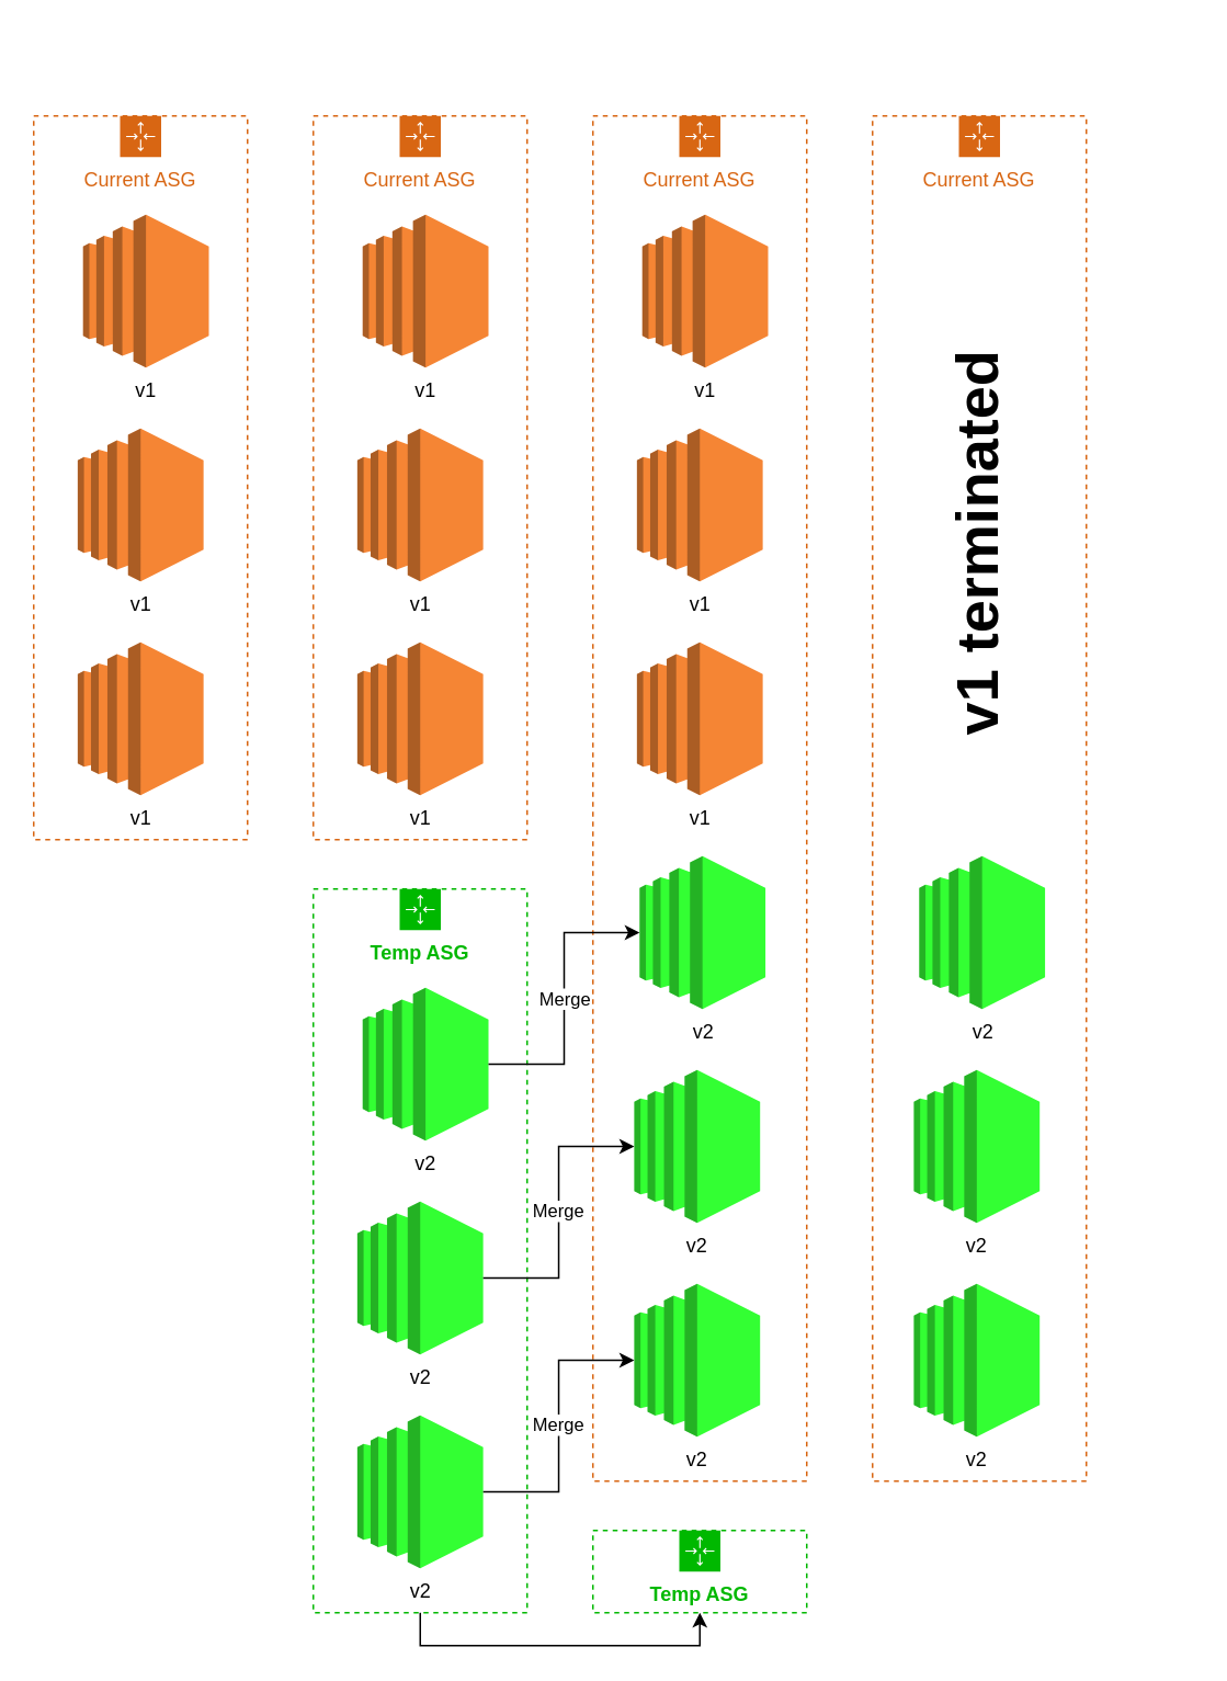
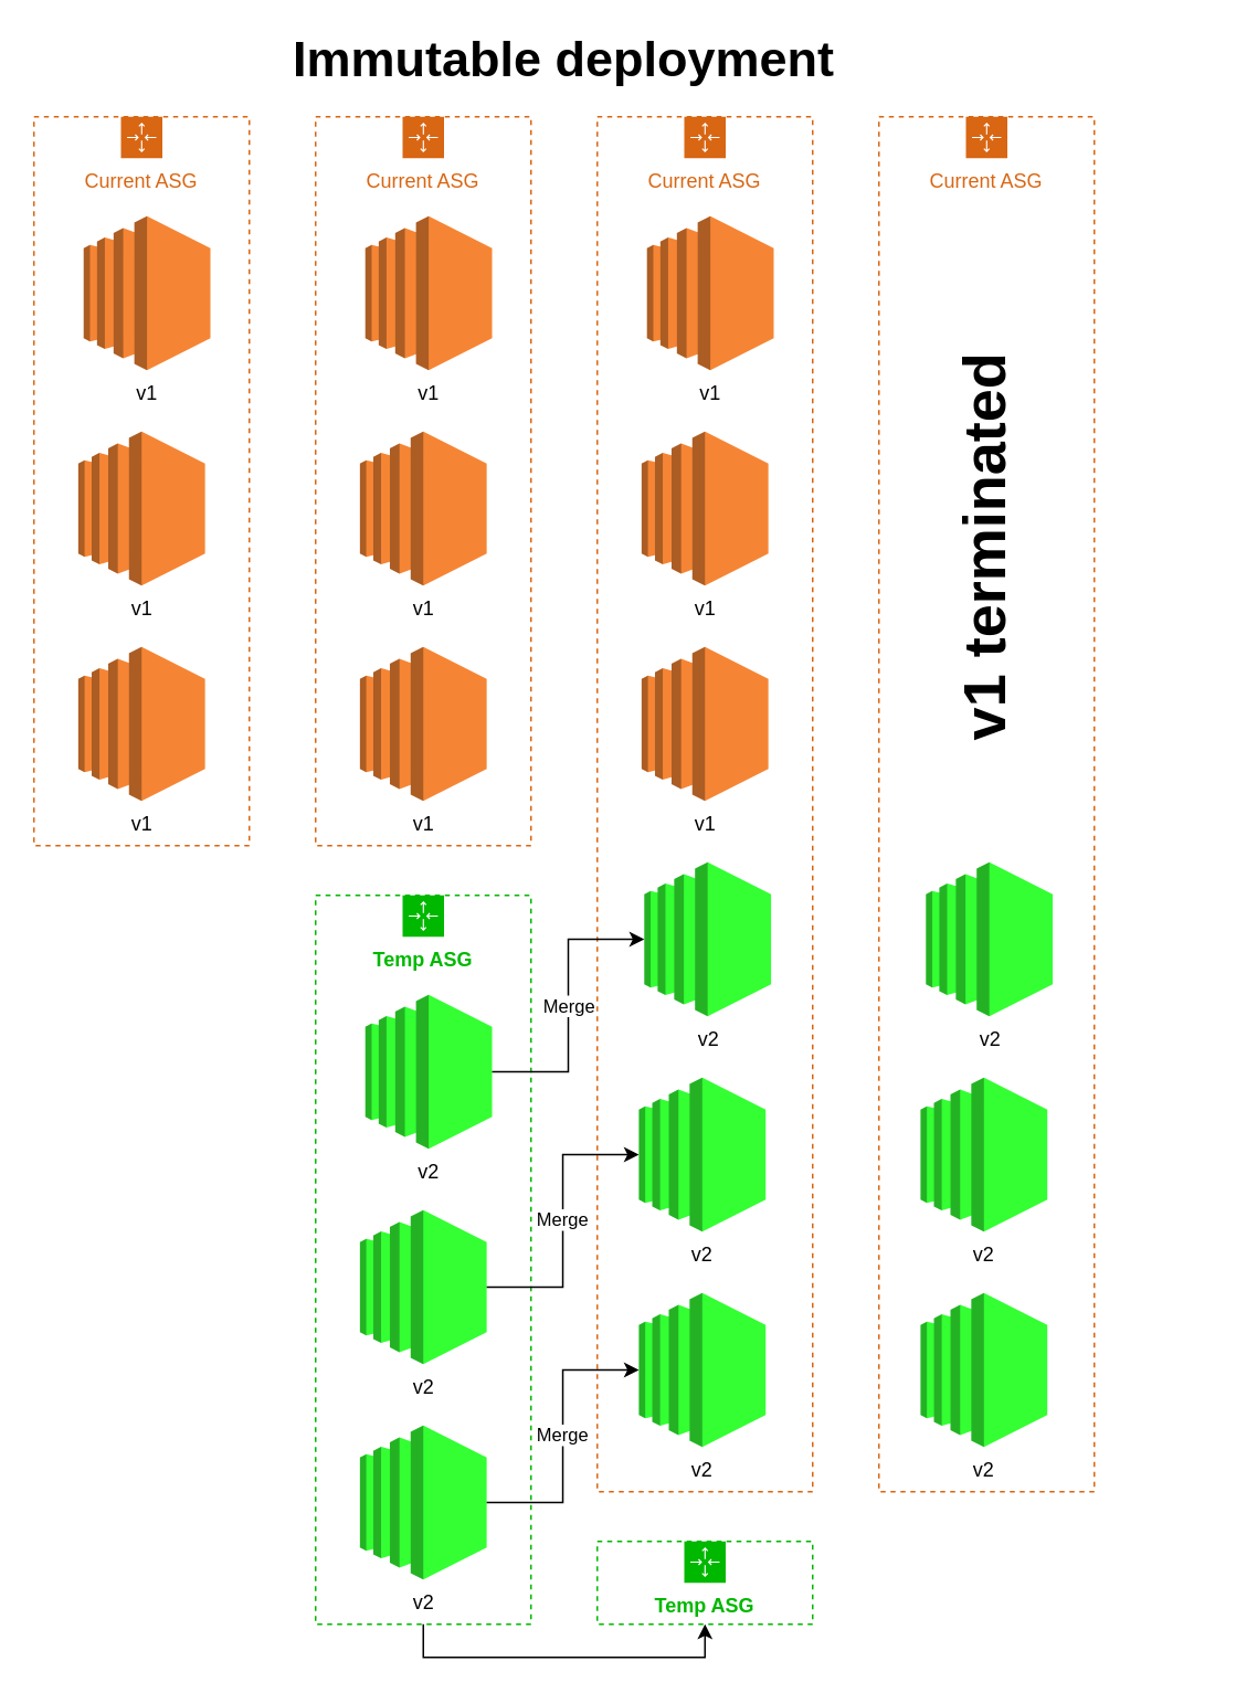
  <mxCell id="0" />
  <mxCell id="1" parent="0" />
  <mxCell id="2" value="Current ASG" style="points=[[0,0],[0.25,0],[0.5,0],[0.75,0],[1,0],[1,0.25],[1,0.5],[1,0.75],[1,1],[0.75,1],[0.5,1],[0.25,1],[0,1],[0,0.75],[0,0.5],[0,0.25]];outlineConnect=0;gradientColor=none;html=1;whiteSpace=wrap;fontSize=12;fontStyle=0;container=1;pointerEvents=0;collapsible=0;recursiveResize=0;shape=mxgraph.aws4.groupCenter;grIcon=mxgraph.aws4.group_auto_scaling_group;grStroke=1;strokeColor=#D86613;fillColor=none;verticalAlign=top;align=center;fontColor=#D86613;dashed=1;spacingTop=25;" parent="1" vertex="1"><mxGeometry x="20" y="70" width="130" height="440" as="geometry" /></mxCell>
  <mxCell id="3" value="v1" style="outlineConnect=0;dashed=0;verticalLabelPosition=bottom;verticalAlign=top;align=center;html=1;shape=mxgraph.aws3.ec2;fillColor=#F58534;gradientColor=none;" parent="2" vertex="1"><mxGeometry x="30" y="60" width="76.5" height="93" as="geometry" /></mxCell>
  <mxCell id="4" value="v1" style="outlineConnect=0;dashed=0;verticalLabelPosition=bottom;verticalAlign=top;align=center;html=1;shape=mxgraph.aws3.ec2;fillColor=#F58534;gradientColor=none;" parent="2" vertex="1"><mxGeometry x="26.75" y="190" width="76.5" height="93" as="geometry" /></mxCell>
  <mxCell id="5" value="v1" style="outlineConnect=0;dashed=0;verticalLabelPosition=bottom;verticalAlign=top;align=center;html=1;shape=mxgraph.aws3.ec2;fillColor=#F58534;gradientColor=none;" parent="2" vertex="1"><mxGeometry x="26.75" y="320" width="76.5" height="93" as="geometry" /></mxCell>
  <mxCell id="6" value="Current ASG" style="points=[[0,0],[0.25,0],[0.5,0],[0.75,0],[1,0],[1,0.25],[1,0.5],[1,0.75],[1,1],[0.75,1],[0.5,1],[0.25,1],[0,1],[0,0.75],[0,0.5],[0,0.25]];outlineConnect=0;gradientColor=none;html=1;whiteSpace=wrap;fontSize=12;fontStyle=0;container=1;pointerEvents=0;collapsible=0;recursiveResize=0;shape=mxgraph.aws4.groupCenter;grIcon=mxgraph.aws4.group_auto_scaling_group;grStroke=1;strokeColor=#D86613;fillColor=none;verticalAlign=top;align=center;fontColor=#D86613;dashed=1;spacingTop=25;" parent="1" vertex="1"><mxGeometry x="190" y="70" width="130" height="440" as="geometry" /></mxCell>
  <mxCell id="7" value="v1" style="outlineConnect=0;dashed=0;verticalLabelPosition=bottom;verticalAlign=top;align=center;html=1;shape=mxgraph.aws3.ec2;fillColor=#F58534;gradientColor=none;" parent="6" vertex="1"><mxGeometry x="30" y="60" width="76.5" height="93" as="geometry" /></mxCell>
  <mxCell id="8" value="v1" style="outlineConnect=0;dashed=0;verticalLabelPosition=bottom;verticalAlign=top;align=center;html=1;shape=mxgraph.aws3.ec2;fillColor=#F58534;gradientColor=none;" parent="6" vertex="1"><mxGeometry x="26.75" y="190" width="76.5" height="93" as="geometry" /></mxCell>
  <mxCell id="9" value="v1" style="outlineConnect=0;dashed=0;verticalLabelPosition=bottom;verticalAlign=top;align=center;html=1;shape=mxgraph.aws3.ec2;fillColor=#F58534;gradientColor=none;" parent="6" vertex="1"><mxGeometry x="26.75" y="320" width="76.5" height="93" as="geometry" /></mxCell>
  <mxCell id="10" value="Current ASG" style="points=[[0,0],[0.25,0],[0.5,0],[0.75,0],[1,0],[1,0.25],[1,0.5],[1,0.75],[1,1],[0.75,1],[0.5,1],[0.25,1],[0,1],[0,0.75],[0,0.5],[0,0.25]];outlineConnect=0;gradientColor=none;html=1;whiteSpace=wrap;fontSize=12;fontStyle=0;container=1;pointerEvents=0;collapsible=0;recursiveResize=0;shape=mxgraph.aws4.groupCenter;grIcon=mxgraph.aws4.group_auto_scaling_group;grStroke=1;strokeColor=#D86613;fillColor=none;verticalAlign=top;align=center;fontColor=#D86613;dashed=1;spacingTop=25;" parent="1" vertex="1"><mxGeometry x="360" y="70" width="130" height="830" as="geometry" /></mxCell>
  <mxCell id="11" value="v1" style="outlineConnect=0;dashed=0;verticalLabelPosition=bottom;verticalAlign=top;align=center;html=1;shape=mxgraph.aws3.ec2;fillColor=#F58534;gradientColor=none;" parent="10" vertex="1"><mxGeometry x="30" y="60" width="76.5" height="93" as="geometry" /></mxCell>
  <mxCell id="12" value="v1" style="outlineConnect=0;dashed=0;verticalLabelPosition=bottom;verticalAlign=top;align=center;html=1;shape=mxgraph.aws3.ec2;fillColor=#F58534;gradientColor=none;" parent="10" vertex="1"><mxGeometry x="26.75" y="190" width="76.5" height="93" as="geometry" /></mxCell>
  <mxCell id="13" value="v1" style="outlineConnect=0;dashed=0;verticalLabelPosition=bottom;verticalAlign=top;align=center;html=1;shape=mxgraph.aws3.ec2;fillColor=#F58534;gradientColor=none;" parent="10" vertex="1"><mxGeometry x="26.75" y="320" width="76.5" height="93" as="geometry" /></mxCell>
  <mxCell id="14" value="v2" style="outlineConnect=0;dashed=0;verticalLabelPosition=bottom;verticalAlign=top;align=center;html=1;shape=mxgraph.aws3.ec2;fillColor=#33ff33;gradientColor=none;" parent="10" vertex="1"><mxGeometry x="28.38" y="450" width="76.5" height="93" as="geometry" /></mxCell>
  <mxCell id="15" value="v2" style="outlineConnect=0;dashed=0;verticalLabelPosition=bottom;verticalAlign=top;align=center;html=1;shape=mxgraph.aws3.ec2;fillColor=#33ff33;gradientColor=none;" parent="10" vertex="1"><mxGeometry x="25.13" y="580" width="76.5" height="93" as="geometry" /></mxCell>
  <mxCell id="16" value="v2" style="outlineConnect=0;dashed=0;verticalLabelPosition=bottom;verticalAlign=top;align=center;html=1;shape=mxgraph.aws3.ec2;fillColor=#33ff33;gradientColor=none;" parent="10" vertex="1"><mxGeometry x="25.13" y="710" width="76.5" height="93" as="geometry" /></mxCell>
  <mxCell id="17" style="edgeStyle=orthogonalEdgeStyle;rounded=0;orthogonalLoop=1;jettySize=auto;html=1;entryX=0.5;entryY=1;entryDx=0;entryDy=0;" parent="1" source="18" target="25" edge="1"><mxGeometry relative="1" as="geometry"><Array as="points"><mxPoint x="255" y="1000" /><mxPoint x="425" y="1000" /></Array></mxGeometry></mxCell>
  <mxCell id="18" value="Temp ASG" style="points=[[0,0],[0.25,0],[0.5,0],[0.75,0],[1,0],[1,0.25],[1,0.5],[1,0.75],[1,1],[0.75,1],[0.5,1],[0.25,1],[0,1],[0,0.75],[0,0.5],[0,0.25]];outlineConnect=0;gradientColor=none;html=1;whiteSpace=wrap;fontSize=12;fontStyle=1;container=1;pointerEvents=0;collapsible=0;recursiveResize=0;shape=mxgraph.aws4.groupCenter;grIcon=mxgraph.aws4.group_auto_scaling_group;grStroke=1;strokeColor=#00b800;fillColor=none;verticalAlign=top;align=center;fontColor=#00b800;dashed=1;spacingTop=25;" parent="1" vertex="1"><mxGeometry x="190" y="540" width="130" height="440" as="geometry" /></mxCell>
  <mxCell id="19" value="v2" style="outlineConnect=0;dashed=0;verticalLabelPosition=bottom;verticalAlign=top;align=center;html=1;shape=mxgraph.aws3.ec2;fillColor=#33ff33;gradientColor=none;" parent="18" vertex="1"><mxGeometry x="30" y="60" width="76.5" height="93" as="geometry" /></mxCell>
  <mxCell id="20" value="v2" style="outlineConnect=0;dashed=0;verticalLabelPosition=bottom;verticalAlign=top;align=center;html=1;shape=mxgraph.aws3.ec2;fillColor=#33ff33;gradientColor=none;" parent="18" vertex="1"><mxGeometry x="26.75" y="190" width="76.5" height="93" as="geometry" /></mxCell>
  <mxCell id="21" value="v2" style="outlineConnect=0;dashed=0;verticalLabelPosition=bottom;verticalAlign=top;align=center;html=1;shape=mxgraph.aws3.ec2;fillColor=#33ff33;gradientColor=none;" parent="18" vertex="1"><mxGeometry x="26.75" y="320" width="76.5" height="93" as="geometry" /></mxCell>
  <mxCell id="22" value="Merge" style="edgeStyle=orthogonalEdgeStyle;rounded=0;orthogonalLoop=1;jettySize=auto;html=1;entryX=0;entryY=0.5;entryDx=0;entryDy=0;entryPerimeter=0;" parent="1" source="19" target="14" edge="1"><mxGeometry relative="1" as="geometry" /></mxCell>
  <mxCell id="23" value="Merge" style="edgeStyle=orthogonalEdgeStyle;rounded=0;orthogonalLoop=1;jettySize=auto;html=1;entryX=0;entryY=0.5;entryDx=0;entryDy=0;entryPerimeter=0;" parent="1" source="20" target="15" edge="1"><mxGeometry relative="1" as="geometry" /></mxCell>
  <mxCell id="24" value="Merge" style="edgeStyle=orthogonalEdgeStyle;rounded=0;orthogonalLoop=1;jettySize=auto;html=1;" parent="1" source="21" target="16" edge="1"><mxGeometry relative="1" as="geometry" /></mxCell>
  <mxCell id="25" value="Temp ASG" style="points=[[0,0],[0.25,0],[0.5,0],[0.75,0],[1,0],[1,0.25],[1,0.5],[1,0.75],[1,1],[0.75,1],[0.5,1],[0.25,1],[0,1],[0,0.75],[0,0.5],[0,0.25]];outlineConnect=0;gradientColor=none;html=1;whiteSpace=wrap;fontSize=12;fontStyle=1;container=1;pointerEvents=0;collapsible=0;recursiveResize=0;shape=mxgraph.aws4.groupCenter;grIcon=mxgraph.aws4.group_auto_scaling_group;grStroke=1;strokeColor=#00b800;fillColor=none;verticalAlign=top;align=center;fontColor=#00b800;dashed=1;spacingTop=25;" parent="1" vertex="1"><mxGeometry x="360" y="930" width="130" height="50" as="geometry" /></mxCell>
  <mxCell id="26" value="Current ASG" style="points=[[0,0],[0.25,0],[0.5,0],[0.75,0],[1,0],[1,0.25],[1,0.5],[1,0.75],[1,1],[0.75,1],[0.5,1],[0.25,1],[0,1],[0,0.75],[0,0.5],[0,0.25]];outlineConnect=0;gradientColor=none;html=1;whiteSpace=wrap;fontSize=12;fontStyle=0;container=1;pointerEvents=0;collapsible=0;recursiveResize=0;shape=mxgraph.aws4.groupCenter;grIcon=mxgraph.aws4.group_auto_scaling_group;grStroke=1;strokeColor=#D86613;fillColor=none;verticalAlign=top;align=center;fontColor=#D86613;dashed=1;spacingTop=25;" parent="1" vertex="1"><mxGeometry x="530" y="70" width="130" height="830" as="geometry" /></mxCell>
  <mxCell id="27" value="v2" style="outlineConnect=0;dashed=0;verticalLabelPosition=bottom;verticalAlign=top;align=center;html=1;shape=mxgraph.aws3.ec2;fillColor=#33ff33;gradientColor=none;" parent="26" vertex="1"><mxGeometry x="28.38" y="450" width="76.5" height="93" as="geometry" /></mxCell>
  <mxCell id="28" value="v2" style="outlineConnect=0;dashed=0;verticalLabelPosition=bottom;verticalAlign=top;align=center;html=1;shape=mxgraph.aws3.ec2;fillColor=#33ff33;gradientColor=none;" parent="26" vertex="1"><mxGeometry x="25.13" y="580" width="76.5" height="93" as="geometry" /></mxCell>
  <mxCell id="29" value="v2" style="outlineConnect=0;dashed=0;verticalLabelPosition=bottom;verticalAlign=top;align=center;html=1;shape=mxgraph.aws3.ec2;fillColor=#33ff33;gradientColor=none;" parent="26" vertex="1"><mxGeometry x="25.13" y="710" width="76.5" height="93" as="geometry" /></mxCell>
  <mxCell id="30" value="v1 terminated" style="text;html=1;align=center;verticalAlign=middle;resizable=0;points=[];autosize=1;strokeColor=none;fillColor=none;rotation=-90;fontStyle=1;fontSize=36;" parent="26" vertex="1"><mxGeometry x="-66.62" y="230" width="260" height="60" as="geometry" /></mxCell>
+ <mxCell id="31" value="Immutable deployment" style="text;html=1;strokeColor=none;fillColor=none;align=center;verticalAlign=middle;whiteSpace=wrap;rounded=0;fontSize=30;fontStyle=1" vertex="1" parent="1"><mxGeometry x="20" y="20" width="640" height="30" as="geometry" /></mxCell>
